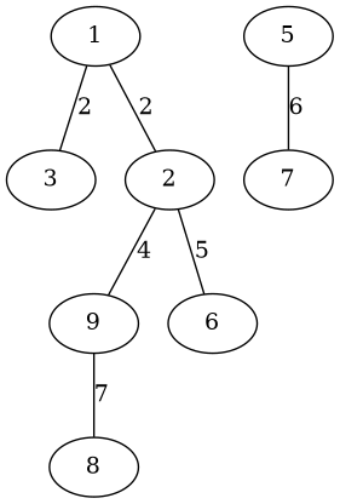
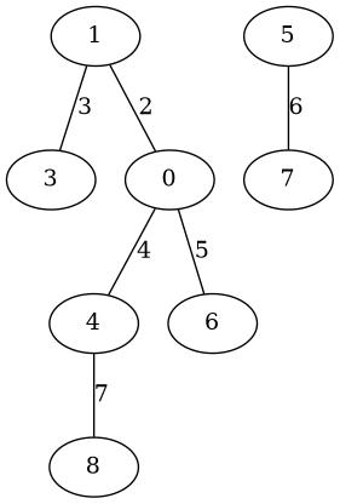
  graph {
    fontname="DejaVu Serif"
    node [fontname="DejaVu Serif"]
    edge [fontname="DejaVu Serif"]
-   4 [label=9]
+   4
    8
    1
    3
-   2
+   2 [label=0]
    6
    5
    7
    4 -- 8 [label=7]
-   1 -- 3 [label=2]
+   1 -- 3 [label=3]
    1 -- 2 [label=2]
    2 -- 4 [label=4]
    2 -- 6 [label=5]
    5 -- 7 [label=6]
  }
